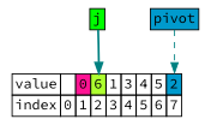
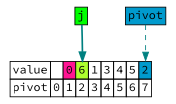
  digraph {
    fontname="Source Code Pro"
    node [fontname="Source Code Pro" shape=plaintext]
    edge [color=teal fontname="Source Code Pro" tailport=f0]
-   n1 [height=.1 label=<     <TABLE BORDER="0" CELLBORDER="1" CELLSPACING="0">     <TR>     <TD >value</TD>     <TD PORT="f0" ></TD>     <TD PORT="f1" bgcolor="DeepPink">0</TD>     <TD PORT="f2" bgcolor="GreenYellow">6</TD>     <TD PORT="f3">1</TD>     <TD PORT="f4">3</TD>     <TD PORT="f5">4</TD>     <TD PORT="f6">5</TD>     <TD PORT="f7" bgcolor="Deepskyblue3">2</TD>     </TR>     <TR>     <TD >index</TD>     <TD PORT="f0">0</TD>     <TD PORT="f1">1</TD>     <TD PORT="f2">2</TD>     <TD PORT="f3">3</TD>     <TD PORT="f4">4</TD>     <TD PORT="f5">5</TD>     <TD PORT="f6">6</TD>     <TD PORT="f7">7</TD>     </TR>      </TABLE>>]
+   n1 [height=.1 label=<     <TABLE BORDER="0" CELLBORDER="1" CELLSPACING="0">     <TR>     <TD >value</TD>     <TD PORT="f0" ></TD>     <TD PORT="f1" bgcolor="DeepPink">0</TD>     <TD PORT="f2" bgcolor="GreenYellow">6</TD>     <TD PORT="f3">1</TD>     <TD PORT="f4">3</TD>     <TD PORT="f5">4</TD>     <TD PORT="f6">5</TD>     <TD PORT="f7" bgcolor="Deepskyblue3">2</TD>     </TR>     <TR>     <TD >pivot</TD>     <TD PORT="f0">0</TD>     <TD PORT="f1">1</TD>     <TD PORT="f2">2</TD>     <TD PORT="f3">3</TD>     <TD PORT="f4">4</TD>     <TD PORT="f5">5</TD>     <TD PORT="f6">6</TD>     <TD PORT="f7">7</TD>     </TR>      </TABLE>>]
    n2 [height=.1 label=<     <TABLE BORDER="0" CELLBORDER="1" CELLSPACING="0">     <TR>     <TD PORT="f0" bgcolor="green">j</TD>     </TR>     </TABLE>>]
    n3 [height=.1 label=<     <TABLE BORDER="0" CELLBORDER="1" CELLSPACING="0">     <TR>     <TD PORT="f0" bgcolor="Deepskyblue3">pivot</TD>     </TR>     </TABLE>>]
    n2 -> n1 [headport=f2 style=bold]
    n3 -> n1 [headport=f7 style=dashed]
  }
